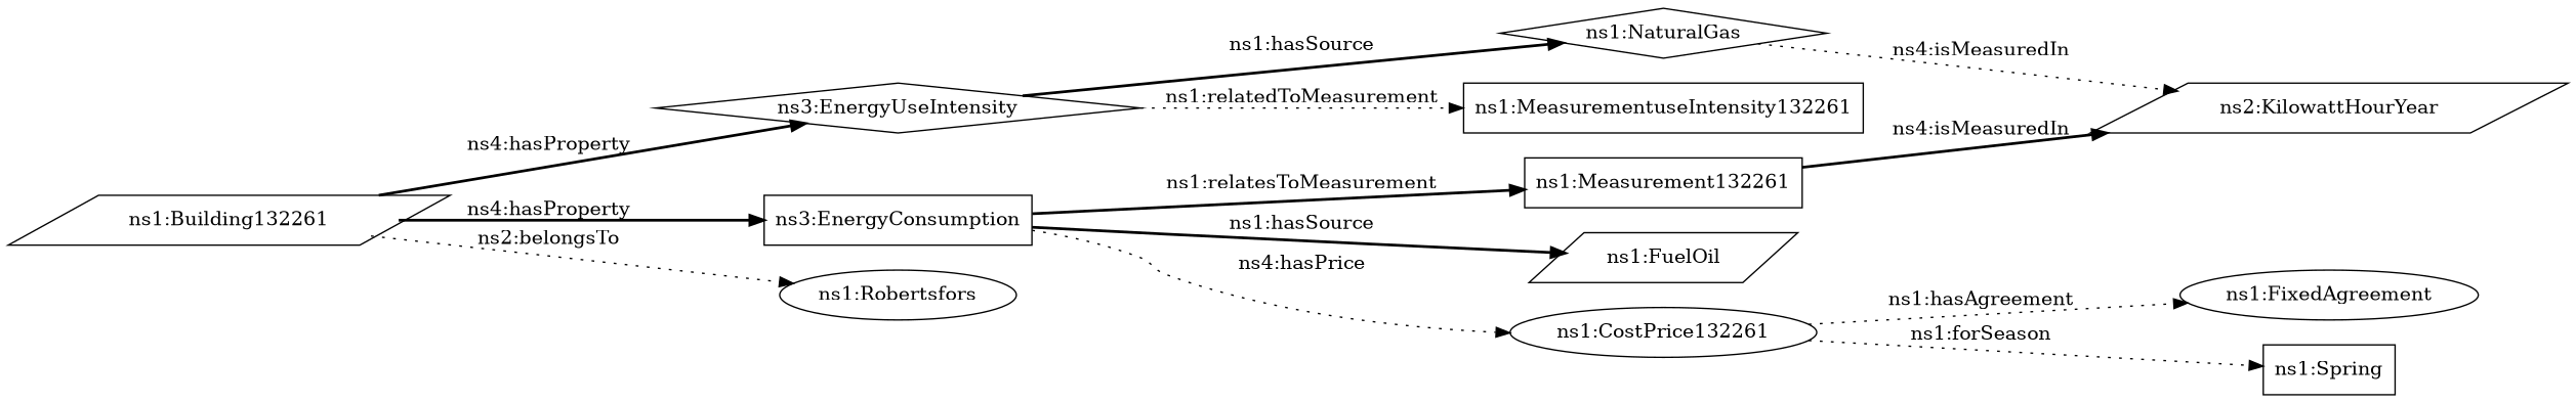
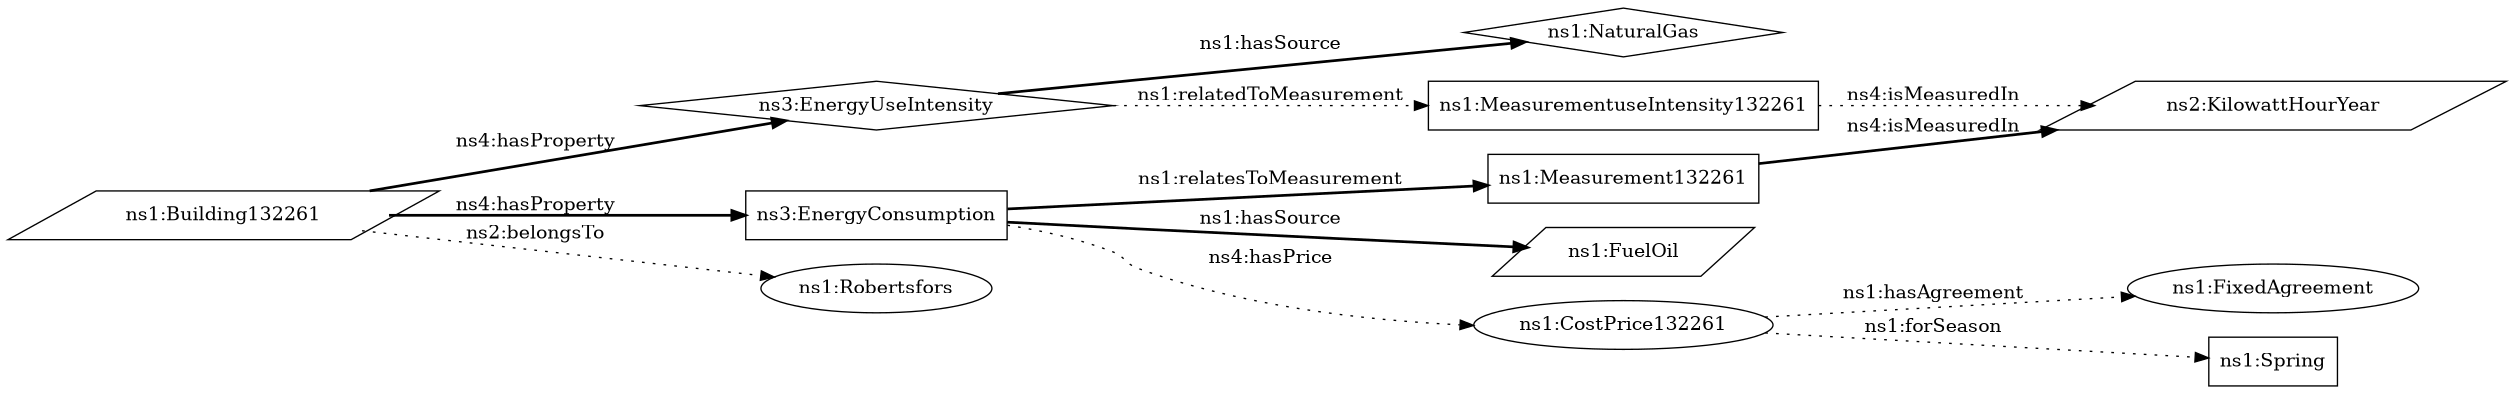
  digraph {
    rankdir=LR
    node [shape=box]
    edge [style=dotted]
    "ns3:EnergyUseIntensity" [shape=diamond]
    "ns1:MeasurementuseIntensity132261"
    "ns1:NaturalGas" [shape=diamond]
    "ns2:KilowattHourYear" [shape=parallelogram]
    "ns1:CostPrice132261" [shape=ellipse]
    "ns1:FixedAgreement" [shape=ellipse]
    "ns1:Spring"
    "ns3:EnergyConsumption"
    "ns1:Measurement132261"
    "ns1:FuelOil" [shape=parallelogram]
    "ns1:Building132261" [shape=parallelogram]
    "ns1:Robertsfors" [shape=ellipse]
    "ns3:EnergyUseIntensity" -> "ns1:MeasurementuseIntensity132261" [label="ns1:relatedToMeasurement"]
    "ns3:EnergyUseIntensity" -> "ns1:NaturalGas" [label="ns1:hasSource" style=bold]
-   "ns1:NaturalGas" -> "ns2:KilowattHourYear" [label="ns4:isMeasuredIn"]
+   "ns1:MeasurementuseIntensity132261" -> "ns2:KilowattHourYear" [label="ns4:isMeasuredIn"]
    "ns1:CostPrice132261" -> "ns1:FixedAgreement" [label="ns1:hasAgreement"]
    "ns1:CostPrice132261" -> "ns1:Spring" [label="ns1:forSeason"]
    "ns3:EnergyConsumption" -> "ns1:CostPrice132261" [label="ns4:hasPrice"]
    "ns3:EnergyConsumption" -> "ns1:Measurement132261" [label="ns1:relatesToMeasurement" style=bold]
    "ns3:EnergyConsumption" -> "ns1:FuelOil" [label="ns1:hasSource" style=bold]
    "ns1:Measurement132261" -> "ns2:KilowattHourYear" [label="ns4:isMeasuredIn" style=bold]
    "ns1:Building132261" -> "ns3:EnergyUseIntensity" [label="ns4:hasProperty" style=bold]
    "ns1:Building132261" -> "ns3:EnergyConsumption" [label="ns4:hasProperty" style=bold]
    "ns1:Building132261" -> "ns1:Robertsfors" [label="ns2:belongsTo"]
  }
